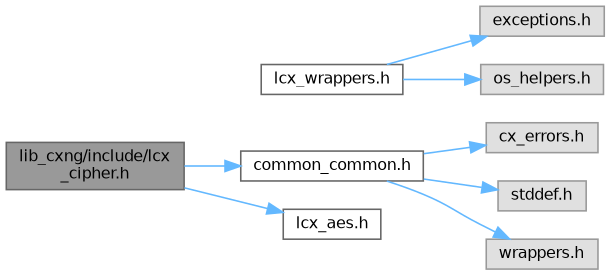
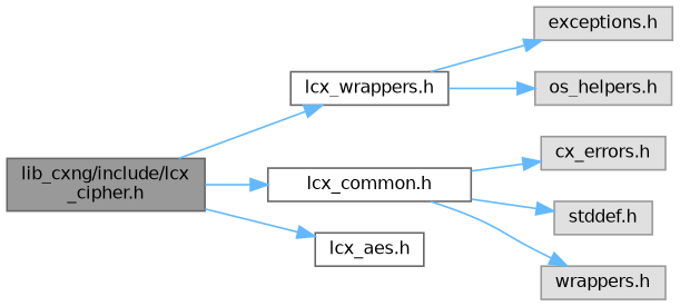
  digraph {
    rankdir=LR
    node [color=grey60 fillcolor="#E0E0E0" fontname=Helvetica fontsize=10 shape=box style=filled]
    edge [color=steelblue1 fontname=Helvetica fontsize=10 labelfontname=Helvetica labelfontsize=10 style=solid]
    n1 [color=gray40 fillcolor=grey60 fontcolor=black height=0.2 label="lib_cxng/include/lcx\l_cipher.h" width=0.4]
    n2 [color=grey40 fillcolor=white height=0.2 label="lcx_wrappers.h" width=0.4]
-   n3 [color=grey40 fillcolor=white height=0.2 label="common_common.h" width=0.4]
+   n3 [color=grey40 fillcolor=white height=0.2 label="lcx_common.h" width=0.4]
    n4 [color=grey40 fillcolor=white height=0.2 label="lcx_aes.h" width=0.4]
    n5 [height=0.2 label="cx_errors.h" width=0.4]
    n6 [height=0.2 label="exceptions.h" width=0.4]
    n7 [height=0.2 label="os_helpers.h" width=0.4]
    n8 [height=0.2 label="stddef.h" width=0.4]
    n9 [height=0.2 label="wrappers.h" width=0.4]
+   n1 -> n2
    n1 -> n3
    n1 -> n4
    n2 -> n6
    n2 -> n7
    n3 -> n5
    n3 -> n8
    n3 -> n9
  }
